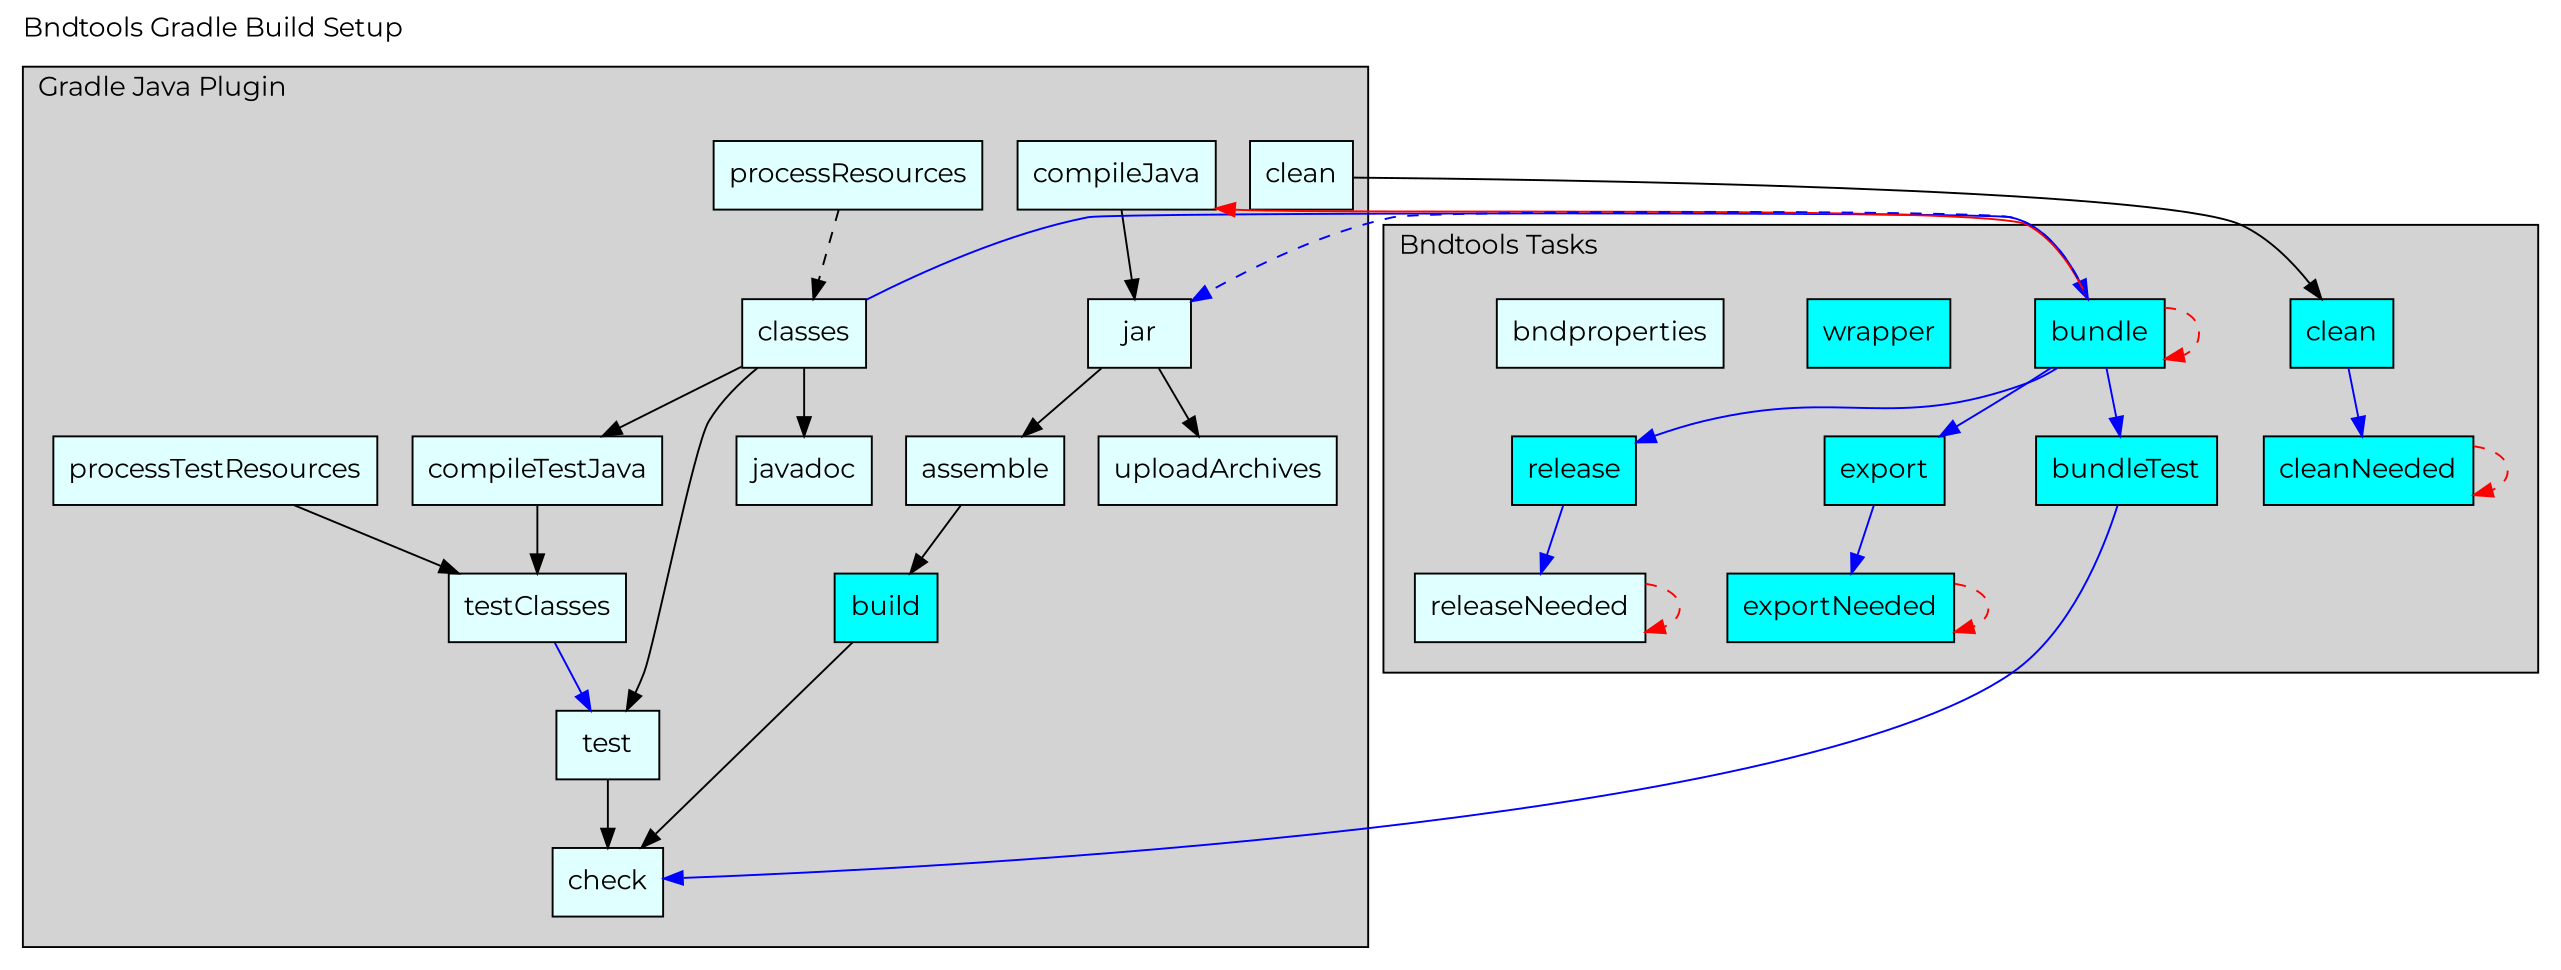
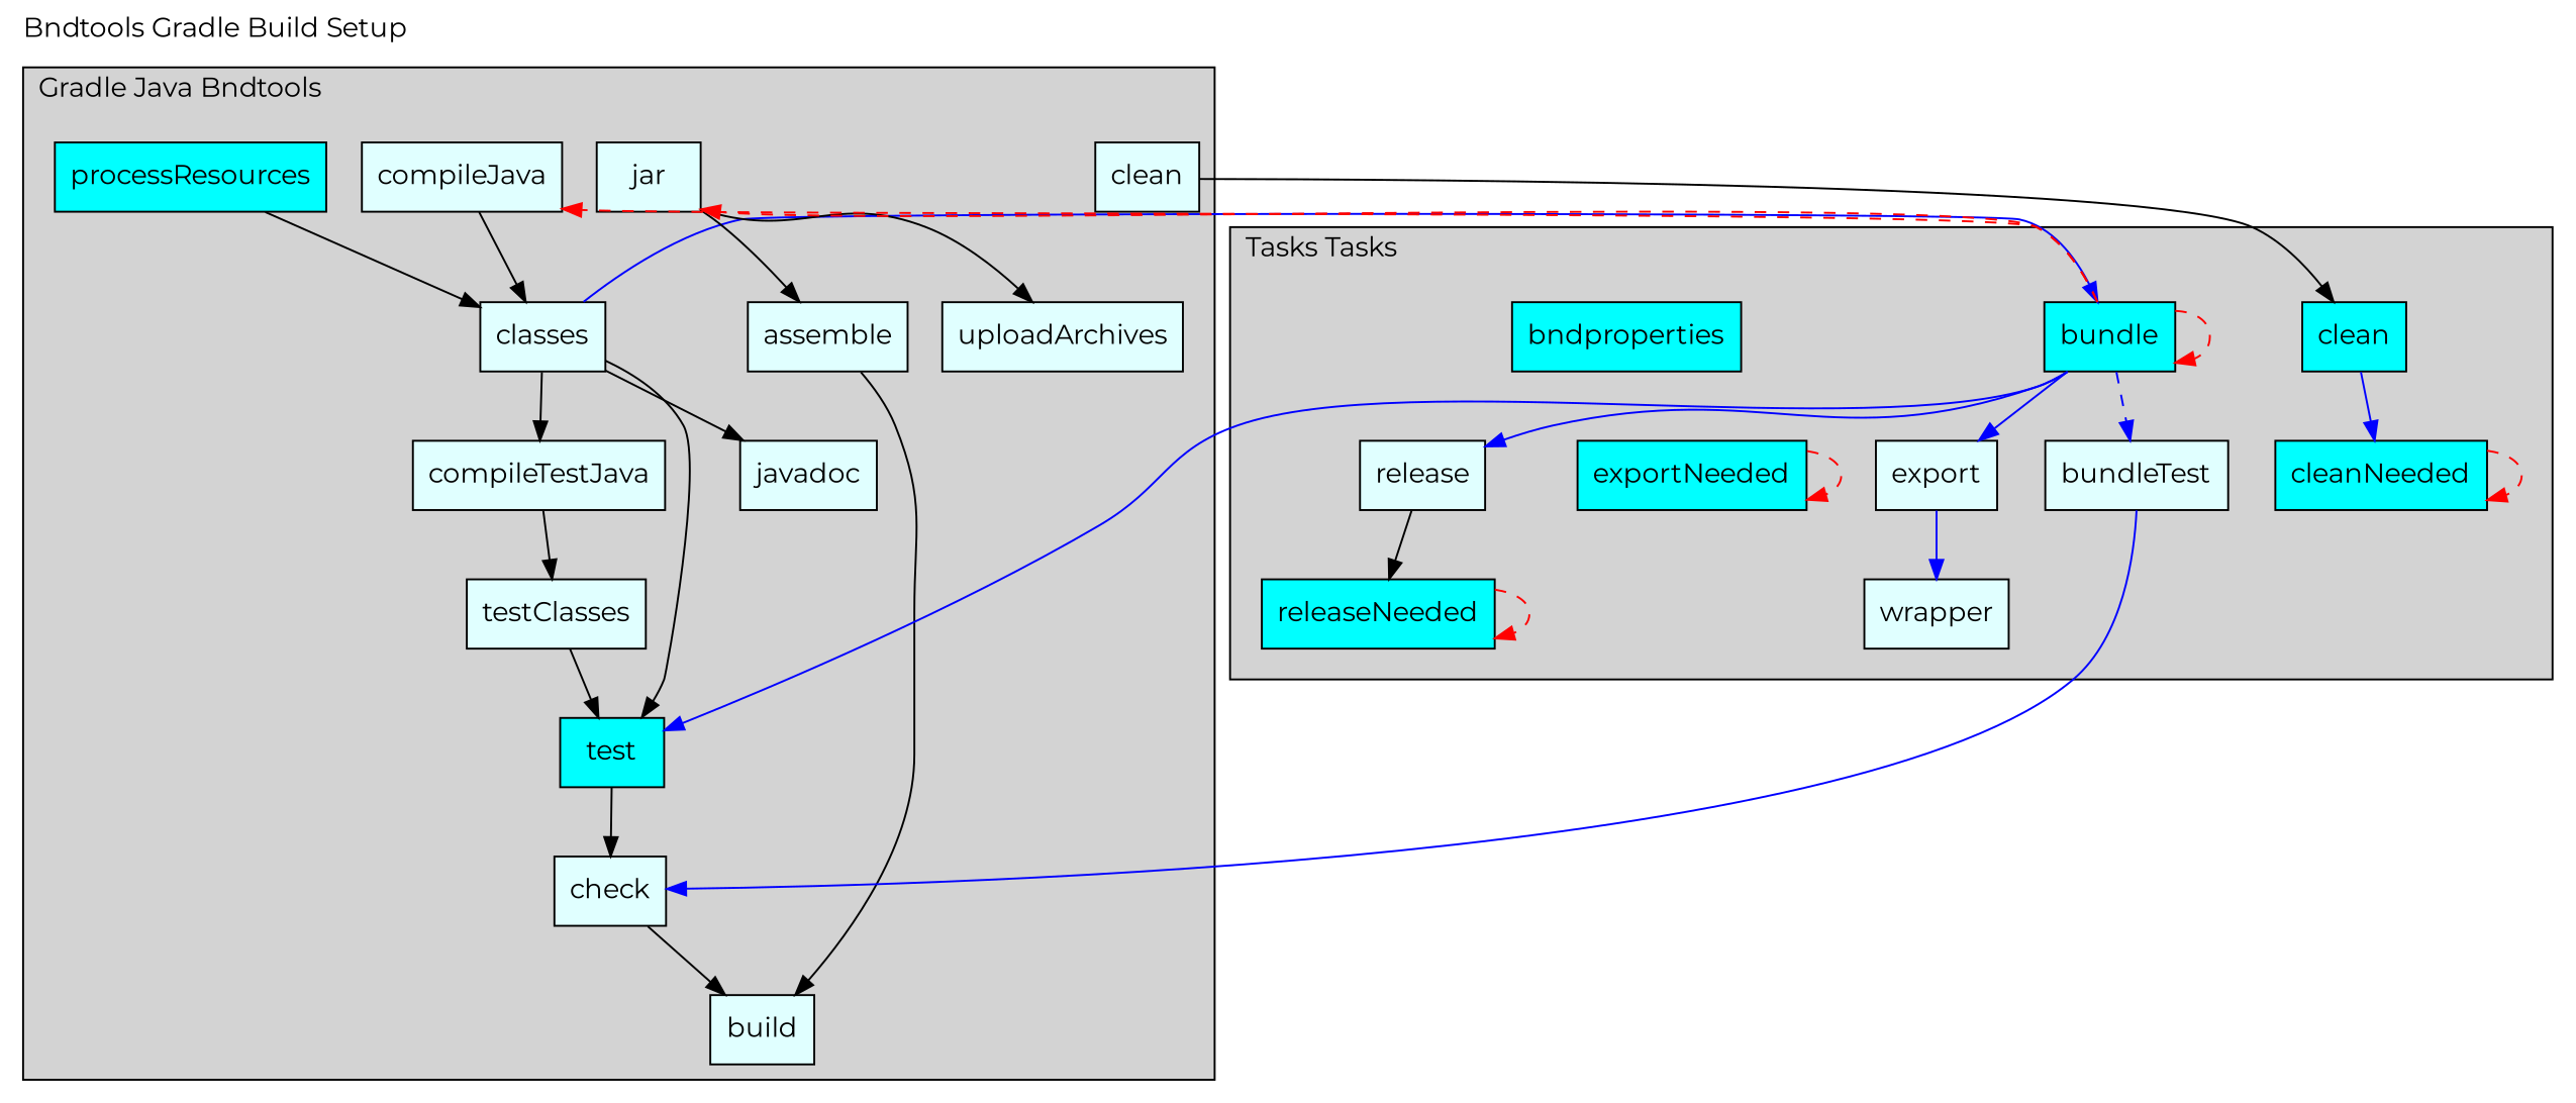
  digraph {
    fontname=Montserrat
    label="Bndtools Gradle Build Setup"
    labeljust=l
    labelloc=t
    node [fillcolor=lightcyan fontname=Montserrat shape=box style=filled]
    edge [fontname=Montserrat]
    n1 [label=compileJava]
-   n2 [label=processResources]
+   n2 [fillcolor=cyan label=processResources]
    n3 [label=classes]
    n4 [label=jar]
    n5 [label=compileTestJava]
-   n6 [label=processTestResources]
    n7 [label=testClasses]
-   n8 [label=test]
+   n8 [fillcolor=cyan label=test]
    n9 [label=check]
    n10 [label=uploadArchives]
    n11 [label=assemble]
    n12 [label=javadoc]
-   n13 [fillcolor=cyan label=build]
+   n13 [label=build]
    n14 [label=clean]
    n15 [fillcolor=cyan label=clean]
    n16 [fillcolor=cyan label=cleanNeeded]
-   n17 [fillcolor=cyan label=release]
-   n18 [label=releaseNeeded]
-   n19 [fillcolor=cyan label=export]
+   n17 [label=release]
+   n18 [fillcolor=cyan label=releaseNeeded]
+   n19 [label=export]
    n20 [fillcolor=cyan label=exportNeeded]
    n21 [fillcolor=cyan label=bundle]
-   n22 [fillcolor=cyan label=bundleTest]
-   n23 [fillcolor=cyan label=wrapper]
-   n24 [label=bndproperties]
+   n22 [label=bundleTest]
+   n23 [label=wrapper]
+   n24 [fillcolor=cyan label=bndproperties]
    subgraph cluster_1 {
      color=black
      fillcolor=lightgrey
-     label="Gradle Java Plugin"
+     label="Gradle Java Bndtools"
      style=filled
      n12
      n13
      n14
      subgraph cluster_2 {
        color=black
        fillcolor=lightgrey
        label=""
        style=invis
        n1
        n2
        n3
        n4
      }
      subgraph cluster_3 {
        color=black
        fillcolor=lightgrey
        label=""
        style=invis
        n5
-       n6
        n7
        n8
        n9
      }
      subgraph cluster_4 {
        color=black
        fillcolor=lightgrey
        label=""
        style=invis
        n10
        n11
      }
    }
    subgraph cluster_5 {
      color=black
      fillcolor=lightgrey
-     label="Bndtools Tasks"
+     label="Tasks Tasks"
      style=filled
      n23
      n24
      subgraph cluster_6 {
        color=black
        fillcolor=lightgrey
        label=""
        style=invis
        n15
        n16
      }
      subgraph cluster_7 {
        color=black
        fillcolor=lightgrey
        label=""
        style=invis
        n17
        n18
      }
      subgraph cluster_8 {
        color=black
        fillcolor=lightgrey
        label=""
        style=invis
        n19
        n20
      }
      subgraph cluster_9 {
        color=black
        fillcolor=lightgrey
        label=""
        style=invis
        n21
        n22
      }
    }
-   n1 -> n4
-   n2 -> n3 [style=dashed]
+   n1 -> n3
+   n2 -> n3
    n3 -> n5
    n3 -> n8
    n3 -> n12
    n3 -> n21 [color=blue]
    n4 -> n10
    n4 -> n11
    n5 -> n7
-   n6 -> n7
-   n7 -> n8 [color=blue]
+   n7 -> n8
    n8 -> n9
-   n13 -> n9
+   n9 -> n13
    n11 -> n13
    n14 -> n15
    n15 -> n16 [color=blue]
    n16 -> n16 [color=red style=dashed]
-   n17 -> n18 [color=blue]
+   n17 -> n18 [color=black]
    n18 -> n18 [color=red style=dashed]
-   n19 -> n20 [color=blue]
+   n19 -> n23 [color=blue]
    n20 -> n20 [color=red style=dashed]
-   n21 -> n1 [color=red style=solid]
-   n21 -> n4 [color=blue style=dashed]
+   n21 -> n1 [color=red style=dashed]
+   n21 -> n4 [color=red style=dashed]
+   n21 -> n8 [color=blue]
    n21 -> n17 [color=blue]
    n21 -> n19 [color=blue]
    n21 -> n21 [color=red style=dashed]
-   n21 -> n22 [color=blue]
+   n21 -> n22 [color=blue style=dashed]
    n22 -> n9 [color=blue]
  }
